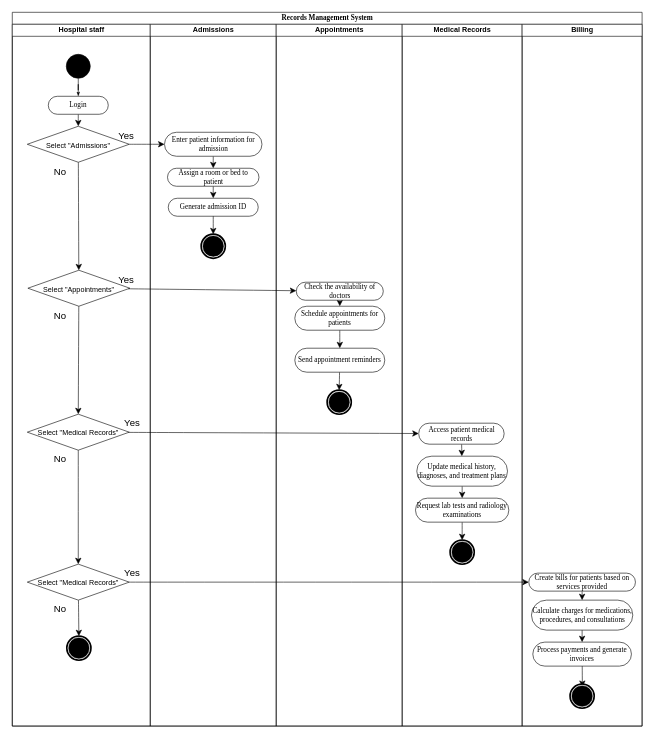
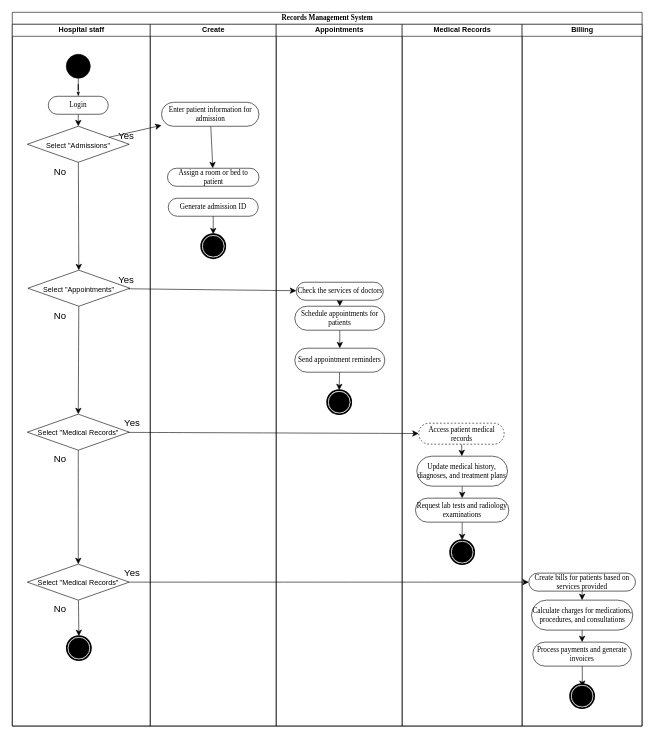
  <mxCell id="0" />
  <mxCell id="1" parent="0" />
  <mxCell id="2" value="Records Management System" style="swimlane;html=1;childLayout=stackLayout;startSize=20;rounded=0;shadow=0;comic=0;labelBackgroundColor=none;strokeWidth=1;fontFamily=Verdana;fontSize=12;align=center;" parent="1" vertex="1"><mxGeometry x="20" y="20" width="1050" height="1190" as="geometry" /></mxCell>
  <mxCell id="3" value="Hospital staff" style="swimlane;html=1;startSize=20;" parent="2" vertex="1"><mxGeometry y="20" width="230" height="1170" as="geometry" /></mxCell>
  <mxCell id="4" value="" style="ellipse;whiteSpace=wrap;html=1;rounded=0;shadow=0;comic=0;labelBackgroundColor=none;strokeWidth=1;fillColor=#000000;fontFamily=Verdana;fontSize=12;align=center;" vertex="1" parent="3"><mxGeometry x="90" y="50" width="40" height="40" as="geometry" /></mxCell>
  <mxCell id="5" style="edgeStyle=none;curved=1;rounded=0;orthogonalLoop=1;jettySize=auto;html=1;fontSize=12;startSize=8;endSize=8;" edge="1" parent="3" source="6" target="9"><mxGeometry relative="1" as="geometry" /></mxCell>
  <mxCell id="6" value="Login" style="rounded=1;whiteSpace=wrap;html=1;shadow=0;comic=0;labelBackgroundColor=none;strokeWidth=1;fontFamily=Verdana;fontSize=12;align=center;arcSize=50;" vertex="1" parent="3"><mxGeometry x="60" y="120" width="100" height="30" as="geometry" /></mxCell>
  <mxCell id="7" style="edgeStyle=orthogonalEdgeStyle;rounded=0;html=1;labelBackgroundColor=none;startArrow=none;startFill=0;startSize=5;endArrow=classicThin;endFill=1;endSize=5;jettySize=auto;orthogonalLoop=1;strokeWidth=1;fontFamily=Verdana;fontSize=12" edge="1" parent="3" source="4" target="6"><mxGeometry relative="1" as="geometry" /></mxCell>
  <mxCell id="8" style="edgeStyle=none;curved=1;rounded=0;orthogonalLoop=1;jettySize=auto;html=1;fontSize=12;startSize=8;endSize=8;" edge="1" parent="3" source="9" target="11"><mxGeometry relative="1" as="geometry" /></mxCell>
  <mxCell id="9" value="&lt;font style=&quot;font-size: 12px;&quot;&gt;Select &quot;Admissions&quot;&lt;/font&gt;" style="rhombus;whiteSpace=wrap;html=1;fontSize=16;" vertex="1" parent="3"><mxGeometry x="25" y="170" width="170" height="60" as="geometry" /></mxCell>
  <mxCell id="10" style="edgeStyle=none;curved=1;rounded=0;orthogonalLoop=1;jettySize=auto;html=1;entryX=0.5;entryY=0;entryDx=0;entryDy=0;fontSize=12;startSize=8;endSize=8;" edge="1" parent="3" source="11" target="13"><mxGeometry relative="1" as="geometry" /></mxCell>
  <mxCell id="11" value="&lt;font style=&quot;font-size: 12px;&quot;&gt;Select &quot;Appointments&quot;&lt;/font&gt;" style="rhombus;whiteSpace=wrap;html=1;fontSize=16;" vertex="1" parent="3"><mxGeometry x="26" y="410" width="170" height="60" as="geometry" /></mxCell>
  <mxCell id="12" style="edgeStyle=none;curved=1;rounded=0;orthogonalLoop=1;jettySize=auto;html=1;fontSize=12;startSize=8;endSize=8;" edge="1" parent="3" source="13" target="15"><mxGeometry relative="1" as="geometry" /></mxCell>
  <mxCell id="13" value="&lt;font style=&quot;font-size: 12px;&quot;&gt;Select &quot;Medical Records&quot;&lt;/font&gt;" style="rhombus;whiteSpace=wrap;html=1;fontSize=16;" vertex="1" parent="3"><mxGeometry x="25" y="650" width="170" height="60" as="geometry" /></mxCell>
  <mxCell id="14" style="edgeStyle=none;curved=1;rounded=0;orthogonalLoop=1;jettySize=auto;html=1;entryX=0.5;entryY=0;entryDx=0;entryDy=0;fontSize=12;startSize=8;endSize=8;" edge="1" parent="3" source="15" target="24"><mxGeometry relative="1" as="geometry" /></mxCell>
  <mxCell id="15" value="&lt;font style=&quot;font-size: 12px;&quot;&gt;Select &quot;Medical Records&quot;&lt;/font&gt;" style="rhombus;whiteSpace=wrap;html=1;fontSize=16;" vertex="1" parent="3"><mxGeometry x="25" y="900" width="170" height="60" as="geometry" /></mxCell>
  <mxCell id="16" value="Yes" style="text;strokeColor=none;fillColor=none;html=1;align=center;verticalAlign=middle;whiteSpace=wrap;rounded=0;fontSize=16;" vertex="1" parent="3"><mxGeometry x="160" y="170" width="60" height="30" as="geometry" /></mxCell>
  <mxCell id="17" value="Yes" style="text;strokeColor=none;fillColor=none;html=1;align=center;verticalAlign=middle;whiteSpace=wrap;rounded=0;fontSize=16;" vertex="1" parent="3"><mxGeometry x="160" y="410" width="60" height="30" as="geometry" /></mxCell>
  <mxCell id="18" value="Yes" style="text;strokeColor=none;fillColor=none;html=1;align=center;verticalAlign=middle;whiteSpace=wrap;rounded=0;fontSize=16;" vertex="1" parent="3"><mxGeometry x="170" y="650" width="60" height="30" as="geometry" /></mxCell>
  <mxCell id="19" value="Yes" style="text;strokeColor=none;fillColor=none;html=1;align=center;verticalAlign=middle;whiteSpace=wrap;rounded=0;fontSize=16;" vertex="1" parent="3"><mxGeometry x="170" y="900" width="60" height="30" as="geometry" /></mxCell>
  <mxCell id="20" value="No" style="text;strokeColor=none;fillColor=none;html=1;align=center;verticalAlign=middle;whiteSpace=wrap;rounded=0;fontSize=16;" vertex="1" parent="3"><mxGeometry x="50" y="230" width="60" height="30" as="geometry" /></mxCell>
  <mxCell id="21" value="No" style="text;strokeColor=none;fillColor=none;html=1;align=center;verticalAlign=middle;whiteSpace=wrap;rounded=0;fontSize=16;" vertex="1" parent="3"><mxGeometry x="50" y="470" width="60" height="30" as="geometry" /></mxCell>
  <mxCell id="22" value="No" style="text;strokeColor=none;fillColor=none;html=1;align=center;verticalAlign=middle;whiteSpace=wrap;rounded=0;fontSize=16;" vertex="1" parent="3"><mxGeometry x="50" y="710" width="60" height="30" as="geometry" /></mxCell>
  <mxCell id="23" value="No" style="text;strokeColor=none;fillColor=none;html=1;align=center;verticalAlign=middle;whiteSpace=wrap;rounded=0;fontSize=16;" vertex="1" parent="3"><mxGeometry x="50" y="960" width="60" height="30" as="geometry" /></mxCell>
  <mxCell id="24" value="" style="shape=mxgraph.bpmn.shape;html=1;verticalLabelPosition=bottom;labelBackgroundColor=#ffffff;verticalAlign=top;perimeter=ellipsePerimeter;outline=end;symbol=terminate;rounded=0;shadow=0;comic=0;strokeWidth=1;fontFamily=Verdana;fontSize=12;align=center;" vertex="1" parent="3"><mxGeometry x="91" y="1020" width="40" height="40" as="geometry" /></mxCell>
  <mxCell id="25" style="edgeStyle=none;curved=1;rounded=0;orthogonalLoop=1;jettySize=auto;html=1;fontSize=12;startSize=8;endSize=8;" edge="1" parent="2" source="13" target="45"><mxGeometry relative="1" as="geometry" /></mxCell>
- <mxCell id="26" value="Admissions" style="swimlane;html=1;startSize=20;" parent="2" vertex="1"><mxGeometry x="230" y="20" width="210" height="1170" as="geometry" /></mxCell>
+ <mxCell id="26" value="Create" style="swimlane;html=1;startSize=20;" parent="2" vertex="1"><mxGeometry x="230" y="20" width="210" height="1170" as="geometry" /></mxCell>
  <mxCell id="27" style="edgeStyle=none;curved=1;rounded=0;orthogonalLoop=1;jettySize=auto;html=1;fontSize=12;startSize=8;endSize=8;" edge="1" parent="26" source="28" target="30"><mxGeometry relative="1" as="geometry" /></mxCell>
- <mxCell id="28" value="Enter patient information for admission" style="rounded=1;whiteSpace=wrap;html=1;shadow=0;comic=0;labelBackgroundColor=none;strokeWidth=1;fontFamily=Verdana;fontSize=12;align=center;arcSize=50;" vertex="1" parent="26"><mxGeometry x="23.75" y="180" width="162.5" height="40" as="geometry" /></mxCell>
- <mxCell id="29" style="edgeStyle=none;curved=1;rounded=0;orthogonalLoop=1;jettySize=auto;html=1;fontSize=12;startSize=8;endSize=8;" edge="1" parent="26" source="30" target="31"><mxGeometry relative="1" as="geometry" /></mxCell>
+ <mxCell id="28" value="Enter patient information for admission" style="rounded=1;whiteSpace=wrap;html=1;shadow=0;comic=0;labelBackgroundColor=none;strokeWidth=1;fontFamily=Verdana;fontSize=12;align=center;arcSize=50;" vertex="1" parent="26"><mxGeometry x="18.75" y="130" width="162.5" height="40" as="geometry" /></mxCell>
  <mxCell id="30" value="Assign a room or bed to patient" style="rounded=1;whiteSpace=wrap;html=1;shadow=0;comic=0;labelBackgroundColor=none;strokeWidth=1;fontFamily=Verdana;fontSize=12;align=center;arcSize=50;" vertex="1" parent="26"><mxGeometry x="28.75" y="240" width="152.5" height="30" as="geometry" /></mxCell>
  <mxCell id="31" value="Generate admission ID" style="rounded=1;whiteSpace=wrap;html=1;shadow=0;comic=0;labelBackgroundColor=none;strokeWidth=1;fontFamily=Verdana;fontSize=12;align=center;arcSize=50;" vertex="1" parent="26"><mxGeometry x="30" y="290" width="150" height="30" as="geometry" /></mxCell>
  <mxCell id="32" value="" style="shape=mxgraph.bpmn.shape;html=1;verticalLabelPosition=bottom;labelBackgroundColor=#ffffff;verticalAlign=top;perimeter=ellipsePerimeter;outline=end;symbol=terminate;rounded=0;shadow=0;comic=0;strokeWidth=1;fontFamily=Verdana;fontSize=12;align=center;" vertex="1" parent="26"><mxGeometry x="85" y="350" width="40" height="40" as="geometry" /></mxCell>
  <mxCell id="33" style="edgeStyle=none;curved=1;rounded=0;orthogonalLoop=1;jettySize=auto;html=1;fontSize=12;startSize=8;endSize=8;" edge="1" parent="26" source="31" target="32"><mxGeometry relative="1" as="geometry" /></mxCell>
  <mxCell id="34" value="Appointments" style="swimlane;html=1;startSize=20;" parent="2" vertex="1"><mxGeometry x="440" y="20" width="210" height="1170" as="geometry" /></mxCell>
  <mxCell id="35" style="edgeStyle=none;curved=1;rounded=0;orthogonalLoop=1;jettySize=auto;html=1;fontSize=12;startSize=8;endSize=8;" edge="1" parent="34" source="36" target="38"><mxGeometry relative="1" as="geometry" /></mxCell>
- <mxCell id="36" value="Check the availability of doctors" style="rounded=1;whiteSpace=wrap;html=1;shadow=0;comic=0;labelBackgroundColor=none;strokeWidth=1;fontFamily=Verdana;fontSize=12;align=center;arcSize=50;" vertex="1" parent="34"><mxGeometry x="33.5" y="430" width="145" height="30" as="geometry" /></mxCell>
+ <mxCell id="36" value="Check the services of doctors" style="rounded=1;whiteSpace=wrap;html=1;shadow=0;comic=0;labelBackgroundColor=none;strokeWidth=1;fontFamily=Verdana;fontSize=12;align=center;arcSize=50;" vertex="1" parent="34"><mxGeometry x="33.5" y="430" width="145" height="30" as="geometry" /></mxCell>
  <mxCell id="37" style="edgeStyle=none;curved=1;rounded=0;orthogonalLoop=1;jettySize=auto;html=1;fontSize=12;startSize=8;endSize=8;" edge="1" parent="34" source="38" target="40"><mxGeometry relative="1" as="geometry" /></mxCell>
  <mxCell id="38" value="Schedule appointments for patients" style="rounded=1;whiteSpace=wrap;html=1;shadow=0;comic=0;labelBackgroundColor=none;strokeWidth=1;fontFamily=Verdana;fontSize=12;align=center;arcSize=50;" vertex="1" parent="34"><mxGeometry x="31" y="470" width="150" height="40" as="geometry" /></mxCell>
  <mxCell id="39" style="edgeStyle=none;curved=1;rounded=0;orthogonalLoop=1;jettySize=auto;html=1;entryX=0.5;entryY=0;entryDx=0;entryDy=0;fontSize=12;startSize=8;endSize=8;" edge="1" parent="34" source="40" target="41"><mxGeometry relative="1" as="geometry" /></mxCell>
  <mxCell id="40" value="Send appointment reminders" style="rounded=1;whiteSpace=wrap;html=1;shadow=0;comic=0;labelBackgroundColor=none;strokeWidth=1;fontFamily=Verdana;fontSize=12;align=center;arcSize=50;" vertex="1" parent="34"><mxGeometry x="31" y="540" width="150" height="40" as="geometry" /></mxCell>
  <mxCell id="41" value="" style="shape=mxgraph.bpmn.shape;html=1;verticalLabelPosition=bottom;labelBackgroundColor=#ffffff;verticalAlign=top;perimeter=ellipsePerimeter;outline=end;symbol=terminate;rounded=0;shadow=0;comic=0;strokeWidth=1;fontFamily=Verdana;fontSize=12;align=center;" vertex="1" parent="34"><mxGeometry x="85" y="610" width="40" height="40" as="geometry" /></mxCell>
  <mxCell id="42" style="edgeStyle=none;curved=1;rounded=0;orthogonalLoop=1;jettySize=auto;html=1;fontSize=12;startSize=8;endSize=8;" edge="1" parent="2" source="11" target="36"><mxGeometry relative="1" as="geometry" /></mxCell>
  <mxCell id="43" value="Medical Records" style="swimlane;html=1;startSize=20;" vertex="1" parent="2"><mxGeometry x="650" y="20" width="200" height="1170" as="geometry" /></mxCell>
  <mxCell id="44" style="edgeStyle=none;curved=1;rounded=0;orthogonalLoop=1;jettySize=auto;html=1;fontSize=12;startSize=8;endSize=8;" edge="1" parent="43" source="45" target="47"><mxGeometry relative="1" as="geometry" /></mxCell>
- <mxCell id="45" value="Access patient medical records" style="rounded=1;whiteSpace=wrap;html=1;shadow=0;comic=0;labelBackgroundColor=none;strokeWidth=1;fontFamily=Verdana;fontSize=12;align=center;arcSize=50;" vertex="1" parent="43"><mxGeometry x="27.5" y="665" width="142.5" height="35" as="geometry" /></mxCell>
+ <mxCell id="45" value="Access patient medical records" style="rounded=1;whiteSpace=wrap;html=1;shadow=0;comic=0;labelBackgroundColor=none;strokeWidth=1;fontFamily=Verdana;fontSize=12;align=center;arcSize=50;dashed=1;" vertex="1" parent="43"><mxGeometry x="27.5" y="665" width="142.5" height="35" as="geometry" /></mxCell>
  <mxCell id="46" style="edgeStyle=none;curved=1;rounded=0;orthogonalLoop=1;jettySize=auto;html=1;fontSize=12;startSize=8;endSize=8;" edge="1" parent="43" source="47" target="49"><mxGeometry relative="1" as="geometry" /></mxCell>
  <mxCell id="47" value="Update medical history, diagnoses, and treatment plans" style="rounded=1;whiteSpace=wrap;html=1;shadow=0;comic=0;labelBackgroundColor=none;strokeWidth=1;fontFamily=Verdana;fontSize=12;align=center;arcSize=50;" vertex="1" parent="43"><mxGeometry x="24.38" y="720" width="151.25" height="50" as="geometry" /></mxCell>
  <mxCell id="48" style="edgeStyle=none;curved=1;rounded=0;orthogonalLoop=1;jettySize=auto;html=1;entryX=0.5;entryY=0;entryDx=0;entryDy=0;fontSize=12;startSize=8;endSize=8;" edge="1" parent="43" source="49" target="50"><mxGeometry relative="1" as="geometry" /></mxCell>
  <mxCell id="49" value="Request lab tests and radiology examinations" style="rounded=1;whiteSpace=wrap;html=1;shadow=0;comic=0;labelBackgroundColor=none;strokeWidth=1;fontFamily=Verdana;fontSize=12;align=center;arcSize=50;" vertex="1" parent="43"><mxGeometry x="22.19" y="790" width="155.63" height="40" as="geometry" /></mxCell>
  <mxCell id="50" value="" style="shape=mxgraph.bpmn.shape;html=1;verticalLabelPosition=bottom;labelBackgroundColor=#ffffff;verticalAlign=top;perimeter=ellipsePerimeter;outline=end;symbol=terminate;rounded=0;shadow=0;comic=0;strokeWidth=1;fontFamily=Verdana;fontSize=12;align=center;" vertex="1" parent="43"><mxGeometry x="80.0" y="860" width="40" height="40" as="geometry" /></mxCell>
  <mxCell id="51" style="edgeStyle=none;curved=1;rounded=0;orthogonalLoop=1;jettySize=auto;html=1;fontSize=12;startSize=8;endSize=8;" edge="1" parent="2" source="15" target="54"><mxGeometry relative="1" as="geometry" /></mxCell>
  <mxCell id="52" value="Billing" style="swimlane;html=1;startSize=20;" vertex="1" parent="2"><mxGeometry x="850" y="20" width="200" height="1170" as="geometry" /></mxCell>
  <mxCell id="53" style="edgeStyle=none;curved=1;rounded=0;orthogonalLoop=1;jettySize=auto;html=1;entryX=0.5;entryY=0;entryDx=0;entryDy=0;fontSize=12;startSize=8;endSize=8;" edge="1" parent="52" source="54" target="56"><mxGeometry relative="1" as="geometry" /></mxCell>
  <mxCell id="54" value="Create bills for patients based on services provided" style="rounded=1;whiteSpace=wrap;html=1;shadow=0;comic=0;labelBackgroundColor=none;strokeWidth=1;fontFamily=Verdana;fontSize=12;align=center;arcSize=50;" vertex="1" parent="52"><mxGeometry x="11.09" y="915" width="177.82" height="30" as="geometry" /></mxCell>
  <mxCell id="55" style="edgeStyle=none;curved=1;rounded=0;orthogonalLoop=1;jettySize=auto;html=1;fontSize=12;startSize=8;endSize=8;" edge="1" parent="52" source="56" target="58"><mxGeometry relative="1" as="geometry" /></mxCell>
  <mxCell id="56" value="Calculate charges for medications, procedures, and consultations" style="rounded=1;whiteSpace=wrap;html=1;shadow=0;comic=0;labelBackgroundColor=none;strokeWidth=1;fontFamily=Verdana;fontSize=12;align=center;arcSize=50;" vertex="1" parent="52"><mxGeometry x="15.55" y="960" width="168.91" height="50" as="geometry" /></mxCell>
  <mxCell id="57" style="edgeStyle=none;curved=1;rounded=0;orthogonalLoop=1;jettySize=auto;html=1;entryX=0.511;entryY=0.118;entryDx=0;entryDy=0;entryPerimeter=0;fontSize=12;startSize=8;endSize=8;" edge="1" parent="52" source="58" target="59"><mxGeometry relative="1" as="geometry" /></mxCell>
  <mxCell id="58" value="Process payments and generate invoices" style="rounded=1;whiteSpace=wrap;html=1;shadow=0;comic=0;labelBackgroundColor=none;strokeWidth=1;fontFamily=Verdana;fontSize=12;align=center;arcSize=50;" vertex="1" parent="52"><mxGeometry x="17.78" y="1030" width="164.45" height="40" as="geometry" /></mxCell>
  <mxCell id="59" value="" style="shape=mxgraph.bpmn.shape;html=1;verticalLabelPosition=bottom;labelBackgroundColor=#ffffff;verticalAlign=top;perimeter=ellipsePerimeter;outline=end;symbol=terminate;rounded=0;shadow=0;comic=0;strokeWidth=1;fontFamily=Verdana;fontSize=12;align=center;" vertex="1" parent="52"><mxGeometry x="80.0" y="1100" width="40" height="40" as="geometry" /></mxCell>
  <mxCell id="60" style="edgeStyle=none;curved=1;rounded=0;orthogonalLoop=1;jettySize=auto;html=1;fontSize=12;startSize=8;endSize=8;" edge="1" parent="2" source="9" target="28"><mxGeometry relative="1" as="geometry" /></mxCell>
